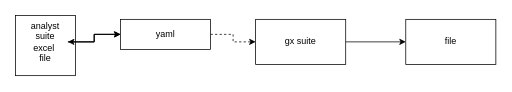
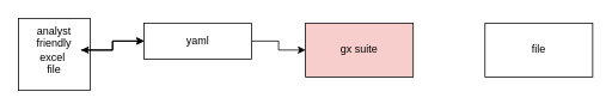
  <mxCell id="0" />
  <mxCell id="1" parent="0" />
  <mxCell id="2" value="" style="whiteSpace=wrap;html=1;aspect=fixed;" parent="1" vertex="1"><mxGeometry x="20" y="20" width="80" height="80" as="geometry" /></mxCell>
  <mxCell id="3" value="" style="edgeStyle=orthogonalEdgeStyle;rounded=0;orthogonalLoop=1;jettySize=auto;html=1;" parent="1" source="5" target="8" edge="1"><mxGeometry relative="1" as="geometry" /></mxCell>
  <mxCell id="4" value="" style="edgeStyle=orthogonalEdgeStyle;rounded=0;orthogonalLoop=1;jettySize=auto;html=1;" parent="1" source="5" target="8" edge="1"><mxGeometry relative="1" as="geometry" /></mxCell>
- <mxCell id="5" value="analyst suite excel&amp;nbsp;&lt;br&gt;file" style="text;html=1;strokeColor=none;fillColor=none;align=center;verticalAlign=middle;whiteSpace=wrap;rounded=0;" parent="1" vertex="1"><mxGeometry x="30" y="40" width="60" height="30" as="geometry" /></mxCell>
+ <mxCell id="5" value="analyst friendly excel&amp;nbsp;&lt;br&gt;file" style="text;html=1;strokeColor=none;fillColor=none;align=center;verticalAlign=middle;whiteSpace=wrap;rounded=0;" parent="1" vertex="1"><mxGeometry x="30" y="40" width="60" height="30" as="geometry" /></mxCell>
  <mxCell id="6" value="" style="edgeStyle=orthogonalEdgeStyle;rounded=0;orthogonalLoop=1;jettySize=auto;html=1;" parent="1" source="8" target="5" edge="1"><mxGeometry relative="1" as="geometry" /></mxCell>
- <mxCell id="7" value="" style="edgeStyle=orthogonalEdgeStyle;rounded=0;orthogonalLoop=1;jettySize=auto;html=1;dashed=1;" parent="1" source="8" target="10" edge="1"><mxGeometry relative="1" as="geometry" /></mxCell>
+ <mxCell id="7" value="" style="edgeStyle=orthogonalEdgeStyle;rounded=0;orthogonalLoop=1;jettySize=auto;html=1;" parent="1" source="8" target="10" edge="1"><mxGeometry relative="1" as="geometry" /></mxCell>
  <mxCell id="8" value="yaml" style="whiteSpace=wrap;html=1;" parent="1" vertex="1"><mxGeometry x="160" y="25" width="120" height="40" as="geometry" /></mxCell>
- <mxCell id="9" value="" style="edgeStyle=orthogonalEdgeStyle;rounded=0;orthogonalLoop=1;jettySize=auto;html=1;" parent="1" source="10" target="11" edge="1"><mxGeometry relative="1" as="geometry" /></mxCell>
- <mxCell id="10" value="gx suite" style="whiteSpace=wrap;html=1;" parent="1" vertex="1"><mxGeometry x="340" y="25" width="120" height="60" as="geometry" /></mxCell>
+ <mxCell id="10" value="gx suite" style="whiteSpace=wrap;html=1;fillColor=#f8cecc;" parent="1" vertex="1"><mxGeometry x="340" y="25" width="120" height="60" as="geometry" /></mxCell>
  <mxCell id="11" value="file" style="whiteSpace=wrap;html=1;" parent="1" vertex="1"><mxGeometry x="540" y="25" width="120" height="60" as="geometry" /></mxCell>
